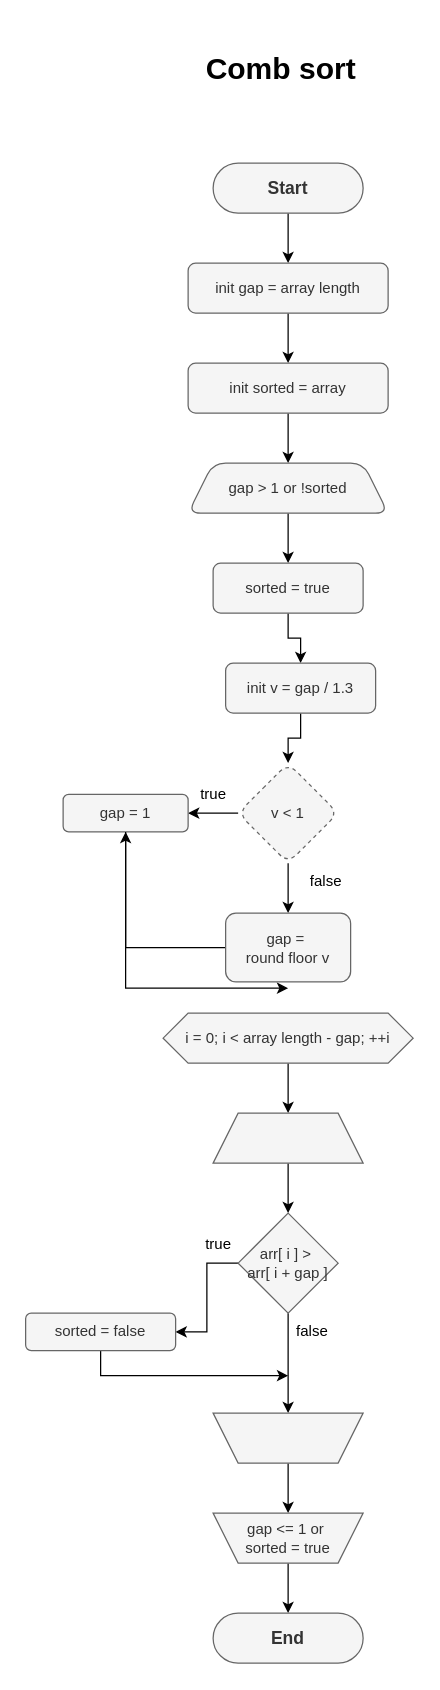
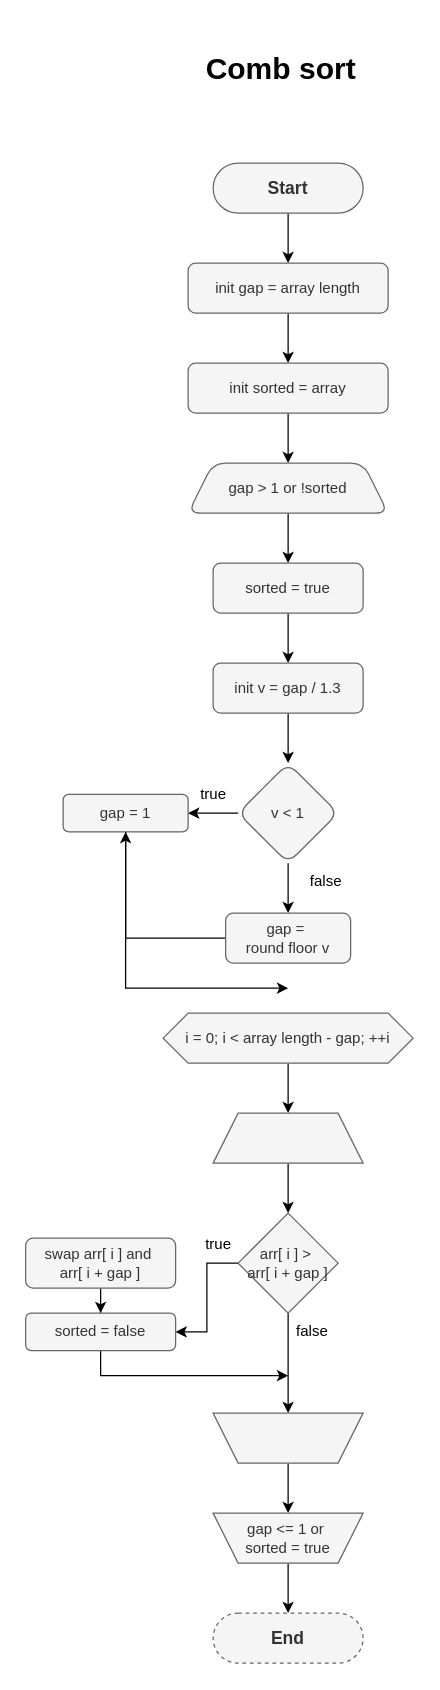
  <mxCell id="0" />
  <mxCell id="1" parent="0" />
  <mxCell id="2" value="&lt;h1&gt;Comb sort&lt;/h1&gt;" style="text;html=1;align=center;verticalAlign=middle;resizable=0;points=[];autosize=1;strokeColor=none;fillColor=none;" vertex="1" parent="1"><mxGeometry x="154" y="20" width="140" height="70" as="geometry" /></mxCell>
  <mxCell id="3" value="" style="edgeStyle=orthogonalEdgeStyle;rounded=0;orthogonalLoop=1;jettySize=auto;html=1;" edge="1" parent="1" source="4" target="6"><mxGeometry relative="1" as="geometry" /></mxCell>
  <mxCell id="4" value="&lt;h3&gt;Start&lt;/h3&gt;" style="html=1;dashed=0;whiteSpace=wrap;shape=mxgraph.dfd.start;fillColor=#f5f5f5;fontColor=#333333;strokeColor=#666666;" vertex="1" parent="1"><mxGeometry x="170" y="130" width="120" height="40" as="geometry" /></mxCell>
  <mxCell id="5" value="" style="edgeStyle=orthogonalEdgeStyle;rounded=0;orthogonalLoop=1;jettySize=auto;html=1;" edge="1" parent="1" source="6" target="8"><mxGeometry relative="1" as="geometry" /></mxCell>
  <mxCell id="6" value="init gap = array length" style="rounded=1;whiteSpace=wrap;html=1;fillColor=#f5f5f5;strokeColor=#666666;fontColor=#333333;dashed=0;" vertex="1" parent="1"><mxGeometry x="150" y="210" width="160" height="40" as="geometry" /></mxCell>
  <mxCell id="7" value="" style="edgeStyle=orthogonalEdgeStyle;rounded=0;orthogonalLoop=1;jettySize=auto;html=1;" edge="1" parent="1" source="8" target="10"><mxGeometry relative="1" as="geometry" /></mxCell>
  <mxCell id="8" value="init sorted = array" style="rounded=1;whiteSpace=wrap;html=1;fillColor=#f5f5f5;strokeColor=#666666;fontColor=#333333;dashed=0;" vertex="1" parent="1"><mxGeometry x="150" y="290" width="160" height="40" as="geometry" /></mxCell>
  <mxCell id="9" value="" style="edgeStyle=orthogonalEdgeStyle;rounded=0;orthogonalLoop=1;jettySize=auto;html=1;" edge="1" parent="1" source="10" target="12"><mxGeometry relative="1" as="geometry" /></mxCell>
  <mxCell id="10" value="gap &amp;gt; 1 or !sorted" style="shape=trapezoid;perimeter=trapezoidPerimeter;whiteSpace=wrap;html=1;fixedSize=1;fillColor=#f5f5f5;strokeColor=#666666;fontColor=#333333;rounded=1;dashed=0;" vertex="1" parent="1"><mxGeometry x="150" y="370" width="160" height="40" as="geometry" /></mxCell>
  <mxCell id="11" value="" style="edgeStyle=orthogonalEdgeStyle;rounded=0;orthogonalLoop=1;jettySize=auto;html=1;" edge="1" parent="1" source="12" target="14"><mxGeometry relative="1" as="geometry" /></mxCell>
  <mxCell id="12" value="sorted = true" style="whiteSpace=wrap;html=1;fillColor=#f5f5f5;strokeColor=#666666;fontColor=#333333;rounded=1;dashed=0;" vertex="1" parent="1"><mxGeometry x="170" y="450" width="120" height="40" as="geometry" /></mxCell>
  <mxCell id="13" value="" style="edgeStyle=orthogonalEdgeStyle;rounded=0;orthogonalLoop=1;jettySize=auto;html=1;" edge="1" parent="1" source="14" target="17"><mxGeometry relative="1" as="geometry" /></mxCell>
- <mxCell id="14" value="init v = gap / 1.3" style="whiteSpace=wrap;html=1;fillColor=#f5f5f5;strokeColor=#666666;fontColor=#333333;rounded=1;dashed=0;" vertex="1" parent="1"><mxGeometry x="180" y="530" width="120" height="40" as="geometry" /></mxCell>
+ <mxCell id="14" value="init v = gap / 1.3" style="whiteSpace=wrap;html=1;fillColor=#f5f5f5;strokeColor=#666666;fontColor=#333333;rounded=1;dashed=0;" vertex="1" parent="1"><mxGeometry x="170" y="530" width="120" height="40" as="geometry" /></mxCell>
  <mxCell id="15" value="" style="edgeStyle=orthogonalEdgeStyle;rounded=0;orthogonalLoop=1;jettySize=auto;html=1;" edge="1" parent="1" source="17" target="18"><mxGeometry relative="1" as="geometry" /></mxCell>
  <mxCell id="16" value="" style="edgeStyle=orthogonalEdgeStyle;rounded=0;orthogonalLoop=1;jettySize=auto;html=1;exitX=0.5;exitY=1;exitDx=0;exitDy=0;entryX=0.5;entryY=0;entryDx=0;entryDy=0;" edge="1" parent="1" source="17" target="40"><mxGeometry relative="1" as="geometry"><mxPoint x="250" y="700" as="targetPoint" /></mxGeometry></mxCell>
- <mxCell id="17" value="v &amp;lt; 1" style="rhombus;whiteSpace=wrap;html=1;fillColor=#f5f5f5;strokeColor=#666666;fontColor=#333333;rounded=1;dashed=1;" vertex="1" parent="1"><mxGeometry x="190" y="610" width="80" height="80" as="geometry" /></mxCell>
+ <mxCell id="17" value="v &amp;lt; 1" style="rhombus;whiteSpace=wrap;html=1;fillColor=#f5f5f5;strokeColor=#666666;fontColor=#333333;rounded=1;dashed=0;" vertex="1" parent="1"><mxGeometry x="190" y="610" width="80" height="80" as="geometry" /></mxCell>
  <mxCell id="18" value="gap = 1" style="whiteSpace=wrap;html=1;fillColor=#f5f5f5;strokeColor=#666666;fontColor=#333333;rounded=1;dashed=0;" vertex="1" parent="1"><mxGeometry x="50" y="635" width="100" height="30" as="geometry" /></mxCell>
  <mxCell id="19" value="true" style="text;html=1;align=center;verticalAlign=middle;resizable=0;points=[];autosize=1;strokeColor=none;fillColor=none;" vertex="1" parent="1"><mxGeometry x="150" y="620" width="40" height="30" as="geometry" /></mxCell>
  <mxCell id="20" value="" style="edgeStyle=orthogonalEdgeStyle;rounded=0;orthogonalLoop=1;jettySize=auto;html=1;" edge="1" parent="1" source="21" target="23"><mxGeometry relative="1" as="geometry" /></mxCell>
  <mxCell id="21" value="i = 0; i &amp;lt; array length - gap; ++i" style="shape=hexagon;perimeter=hexagonPerimeter2;whiteSpace=wrap;html=1;fixedSize=1;fillColor=#f5f5f5;fontColor=#333333;strokeColor=#666666;" vertex="1" parent="1"><mxGeometry x="130" y="810" width="200" height="40" as="geometry" /></mxCell>
  <mxCell id="22" value="" style="edgeStyle=orthogonalEdgeStyle;rounded=0;orthogonalLoop=1;jettySize=auto;html=1;" edge="1" parent="1" source="23" target="26"><mxGeometry relative="1" as="geometry" /></mxCell>
  <mxCell id="23" value="" style="shape=trapezoid;perimeter=trapezoidPerimeter;whiteSpace=wrap;html=1;fixedSize=1;fillColor=#f5f5f5;strokeColor=#666666;fontColor=#333333;" vertex="1" parent="1"><mxGeometry x="170" y="890" width="120" height="40" as="geometry" /></mxCell>
  <mxCell id="24" value="" style="edgeStyle=orthogonalEdgeStyle;rounded=0;orthogonalLoop=1;jettySize=auto;html=1;" edge="1" parent="1" source="26" target="30"><mxGeometry relative="1" as="geometry" /></mxCell>
  <mxCell id="25" value="" style="edgeStyle=orthogonalEdgeStyle;rounded=0;orthogonalLoop=1;jettySize=auto;html=1;" edge="1" parent="1" source="26" target="32"><mxGeometry relative="1" as="geometry" /></mxCell>
  <mxCell id="26" value="arr[ i ] &amp;gt;&amp;nbsp;&lt;div&gt;arr[ i + gap ]&lt;/div&gt;" style="rhombus;whiteSpace=wrap;html=1;fillColor=#f5f5f5;strokeColor=#666666;fontColor=#333333;" vertex="1" parent="1"><mxGeometry x="190" y="970" width="80" height="80" as="geometry" /></mxCell>
+ <mxCell id="27" value="" style="edgeStyle=orthogonalEdgeStyle;rounded=0;orthogonalLoop=1;jettySize=auto;html=1;" edge="1" parent="1" source="28" target="30"><mxGeometry relative="1" as="geometry" /></mxCell>
+ <mxCell id="28" value="swap arr[ i ] and&amp;nbsp;&lt;div&gt;arr[ i + gap ]&lt;/div&gt;" style="rounded=1;whiteSpace=wrap;html=1;fillColor=#f5f5f5;strokeColor=#666666;fontColor=#333333;" vertex="1" parent="1"><mxGeometry x="20" y="990" width="120" height="40" as="geometry" /></mxCell>
  <mxCell id="29" style="edgeStyle=orthogonalEdgeStyle;rounded=0;orthogonalLoop=1;jettySize=auto;html=1;exitX=0.5;exitY=1;exitDx=0;exitDy=0;" edge="1" parent="1" source="30"><mxGeometry relative="1" as="geometry"><mxPoint x="230" y="1100" as="targetPoint" /><Array as="points"><mxPoint x="94" y="1100" /><mxPoint x="180" y="1100" /></Array></mxGeometry></mxCell>
  <mxCell id="30" value="sorted = false" style="whiteSpace=wrap;html=1;fillColor=#f5f5f5;strokeColor=#666666;fontColor=#333333;rounded=1;" vertex="1" parent="1"><mxGeometry x="20" y="1050" width="120" height="30" as="geometry" /></mxCell>
  <mxCell id="31" value="" style="edgeStyle=orthogonalEdgeStyle;rounded=0;orthogonalLoop=1;jettySize=auto;html=1;" edge="1" parent="1" source="32" target="36"><mxGeometry relative="1" as="geometry" /></mxCell>
  <mxCell id="32" value="" style="shape=trapezoid;perimeter=trapezoidPerimeter;whiteSpace=wrap;html=1;fixedSize=1;fillColor=#f5f5f5;strokeColor=#666666;fontColor=#333333;flipV=1;" vertex="1" parent="1"><mxGeometry x="170" y="1130" width="120" height="40" as="geometry" /></mxCell>
  <mxCell id="33" value="true" style="text;html=1;align=center;verticalAlign=middle;resizable=0;points=[];autosize=1;strokeColor=none;fillColor=none;" vertex="1" parent="1"><mxGeometry x="154" y="980" width="40" height="30" as="geometry" /></mxCell>
  <mxCell id="34" value="false" style="text;html=1;align=center;verticalAlign=middle;resizable=0;points=[];autosize=1;strokeColor=none;fillColor=none;" vertex="1" parent="1"><mxGeometry x="224" y="1050" width="50" height="30" as="geometry" /></mxCell>
  <mxCell id="35" value="" style="edgeStyle=orthogonalEdgeStyle;rounded=0;orthogonalLoop=1;jettySize=auto;html=1;" edge="1" parent="1" source="36" target="37"><mxGeometry relative="1" as="geometry" /></mxCell>
  <mxCell id="36" value="gap &amp;lt;= 1 or&amp;nbsp;&lt;div&gt;sorted = true&lt;/div&gt;" style="shape=trapezoid;perimeter=trapezoidPerimeter;whiteSpace=wrap;html=1;fixedSize=1;fillColor=#f5f5f5;strokeColor=#666666;fontColor=#333333;flipV=1;" vertex="1" parent="1"><mxGeometry x="170" y="1210" width="120" height="40" as="geometry" /></mxCell>
- <mxCell id="37" value="&lt;h3&gt;End&lt;/h3&gt;" style="rounded=1;whiteSpace=wrap;html=1;fillColor=#f5f5f5;strokeColor=#666666;fontColor=#333333;arcSize=50;" vertex="1" parent="1"><mxGeometry x="170" y="1290" width="120" height="40" as="geometry" /></mxCell>
+ <mxCell id="37" value="&lt;h3&gt;End&lt;/h3&gt;" style="rounded=1;whiteSpace=wrap;html=1;fillColor=#f5f5f5;strokeColor=#666666;fontColor=#333333;arcSize=50;dashed=1;" vertex="1" parent="1"><mxGeometry x="170" y="1290" width="120" height="40" as="geometry" /></mxCell>
  <mxCell id="38" value="" style="endArrow=classic;html=1;rounded=0;exitX=0.5;exitY=1;exitDx=0;exitDy=0;" edge="1" parent="1" source="18"><mxGeometry width="50" height="50" relative="1" as="geometry"><mxPoint x="110" y="710" as="sourcePoint" /><mxPoint x="230" y="790" as="targetPoint" /><Array as="points"><mxPoint x="100" y="790" /></Array></mxGeometry></mxCell>
  <mxCell id="39" value="" style="edgeStyle=orthogonalEdgeStyle;rounded=0;orthogonalLoop=1;jettySize=auto;html=1;" edge="1" parent="1" source="40" target="18"><mxGeometry relative="1" as="geometry" /></mxCell>
- <mxCell id="40" value="gap =&amp;nbsp;&lt;div&gt;round floor v&lt;/div&gt;" style="whiteSpace=wrap;html=1;fillColor=#f5f5f5;strokeColor=#666666;fontColor=#333333;rounded=1;dashed=0;" vertex="1" parent="1"><mxGeometry x="180" y="730" width="100" height="55" as="geometry" /></mxCell>
+ <mxCell id="40" value="gap =&amp;nbsp;&lt;div&gt;round floor v&lt;/div&gt;" style="whiteSpace=wrap;html=1;fillColor=#f5f5f5;strokeColor=#666666;fontColor=#333333;rounded=1;dashed=0;" vertex="1" parent="1"><mxGeometry x="180" y="730" width="100" height="40" as="geometry" /></mxCell>
  <mxCell id="41" value="false" style="text;html=1;align=center;verticalAlign=middle;resizable=0;points=[];autosize=1;strokeColor=none;fillColor=none;" vertex="1" parent="1"><mxGeometry x="235" y="690" width="50" height="30" as="geometry" /></mxCell>
